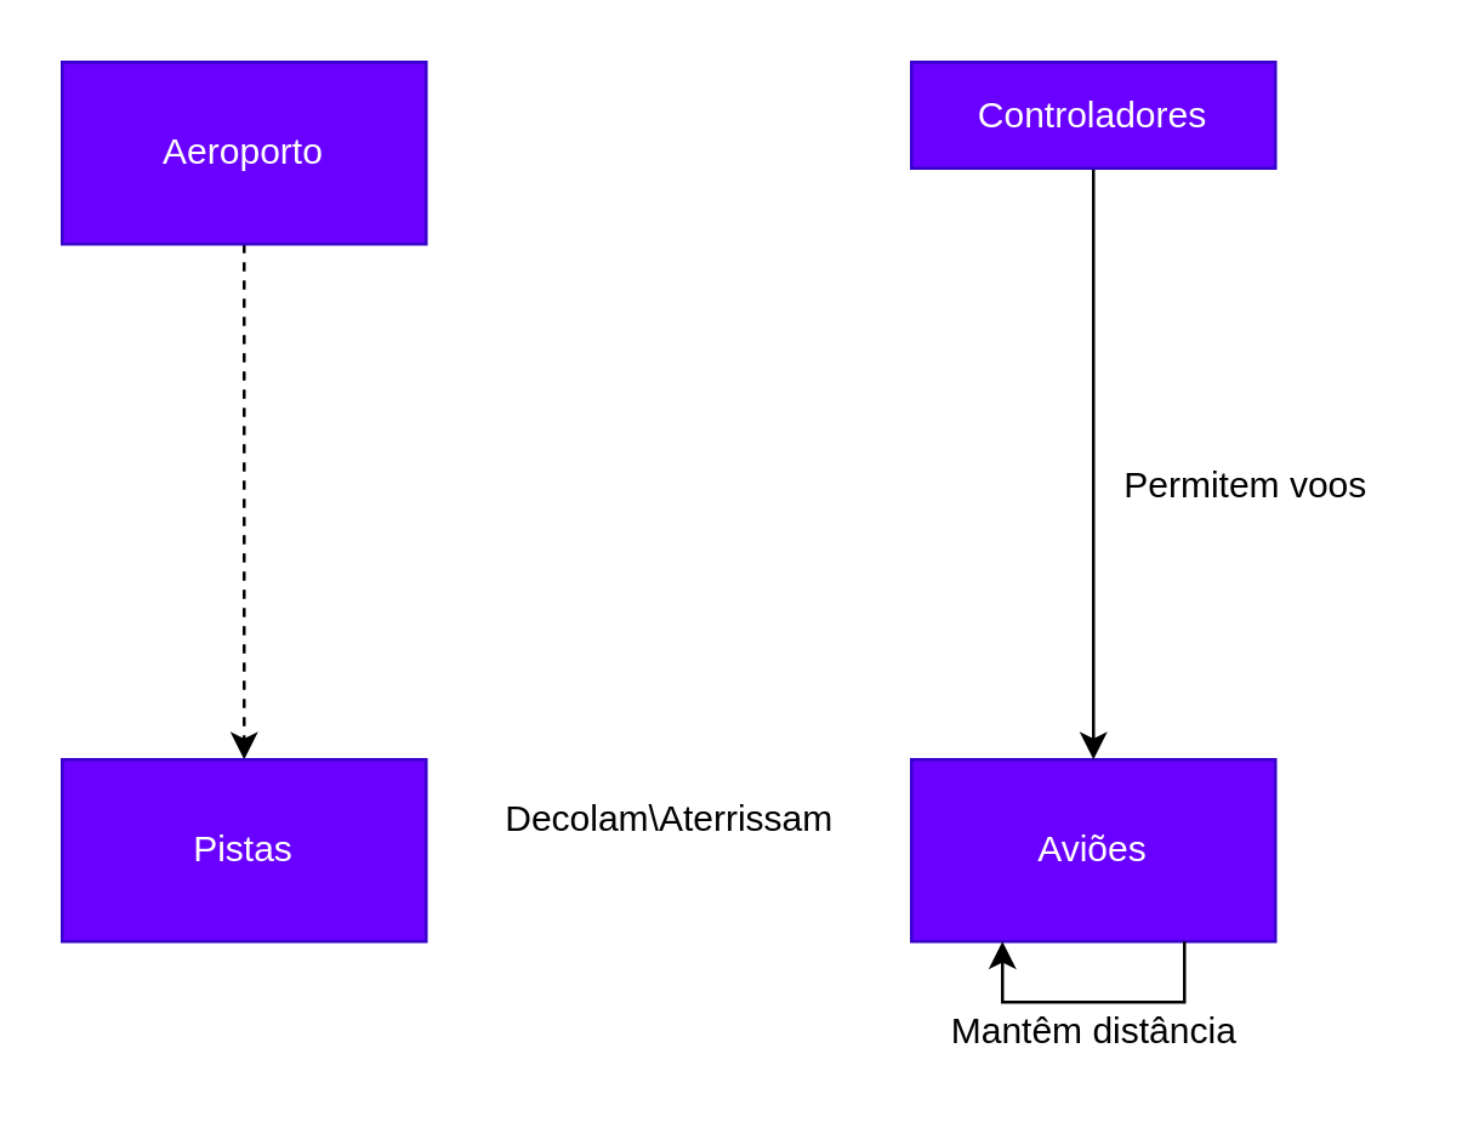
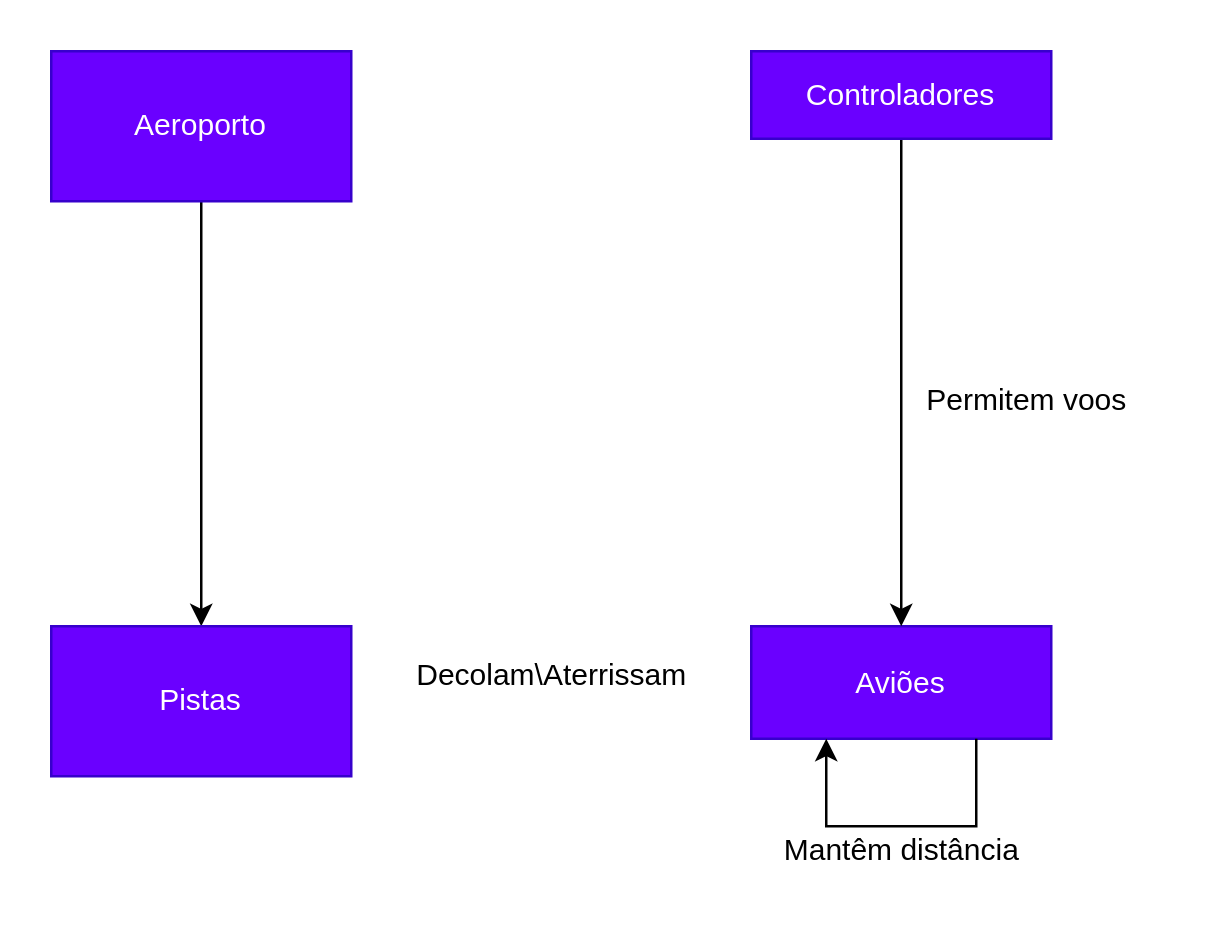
  <mxCell id="0" />
  <mxCell id="1" parent="0" />
- <mxCell id="2" value="" style="edgeStyle=orthogonalEdgeStyle;rounded=0;orthogonalLoop=1;jettySize=auto;html=1;entryX=0.5;entryY=0;entryDx=0;entryDy=0;dashed=1;" edge="1" parent="1" source="8" target="3"><mxGeometry relative="1" as="geometry"><Array as="points"><mxPoint x="80" y="70" /></Array></mxGeometry></mxCell>
+ <mxCell id="2" value="" style="edgeStyle=orthogonalEdgeStyle;rounded=0;orthogonalLoop=1;jettySize=auto;html=1;entryX=0.5;entryY=0;entryDx=0;entryDy=0;" edge="1" parent="1" source="8" target="3"><mxGeometry relative="1" as="geometry"><Array as="points"><mxPoint x="80" y="70" /></Array></mxGeometry></mxCell>
  <mxCell id="3" value="Pistas" style="whiteSpace=wrap;html=1;fillColor=#6a00ff;fontColor=#ffffff;strokeColor=#3700CC;" vertex="1" parent="1"><mxGeometry x="20" y="250" width="120" height="60" as="geometry" /></mxCell>
- <mxCell id="4" value="Aviões" style="whiteSpace=wrap;html=1;fillColor=#6a00ff;fontColor=#ffffff;strokeColor=#3700CC;" vertex="1" parent="1"><mxGeometry x="300" y="250" width="120" height="60" as="geometry" /></mxCell>
+ <mxCell id="4" value="Aviões" style="whiteSpace=wrap;html=1;fillColor=#6a00ff;fontColor=#ffffff;strokeColor=#3700CC;" vertex="1" parent="1"><mxGeometry x="300" y="250" width="120" height="45" as="geometry" /></mxCell>
  <mxCell id="5" value="Decolam\Aterrissam" style="text;html=1;align=center;verticalAlign=middle;resizable=0;points=[];autosize=1;strokeColor=none;fillColor=none;" vertex="1" parent="1"><mxGeometry x="160" y="260" width="120" height="20" as="geometry" /></mxCell>
  <mxCell id="6" style="edgeStyle=orthogonalEdgeStyle;rounded=0;orthogonalLoop=1;jettySize=auto;html=1;" edge="1" parent="1" source="7" target="4"><mxGeometry relative="1" as="geometry"><Array as="points"><mxPoint x="360" y="120" /><mxPoint x="360" y="120" /></Array></mxGeometry></mxCell>
  <mxCell id="7" value="Controladores" style="whiteSpace=wrap;html=1;fillColor=#6a00ff;fontColor=#ffffff;strokeColor=#3700CC;" vertex="1" parent="1"><mxGeometry x="300" y="20" width="120" height="35" as="geometry" /></mxCell>
  <mxCell id="8" value="Aeroporto" style="whiteSpace=wrap;html=1;fillColor=#6a00ff;fontColor=#ffffff;strokeColor=#3700CC;" vertex="1" parent="1"><mxGeometry x="20" y="20" width="120" height="60" as="geometry" /></mxCell>
  <mxCell id="9" value="Permitem voos" style="text;html=1;align=center;verticalAlign=middle;resizable=0;points=[];autosize=1;strokeColor=none;fillColor=none;" vertex="1" parent="1"><mxGeometry x="360" y="150" width="100" height="20" as="geometry" /></mxCell>
  <mxCell id="10" style="edgeStyle=orthogonalEdgeStyle;rounded=0;orthogonalLoop=1;jettySize=auto;html=1;" edge="1" parent="1" source="4" target="4"><mxGeometry relative="1" as="geometry"><Array as="points"><mxPoint x="390" y="330" /><mxPoint x="330" y="330" /></Array></mxGeometry></mxCell>
  <mxCell id="11" value="Mantêm distância" style="text;html=1;align=center;verticalAlign=middle;resizable=0;points=[];autosize=1;strokeColor=none;fillColor=none;" vertex="1" parent="1"><mxGeometry x="305" y="330" width="110" height="20" as="geometry" /></mxCell>
